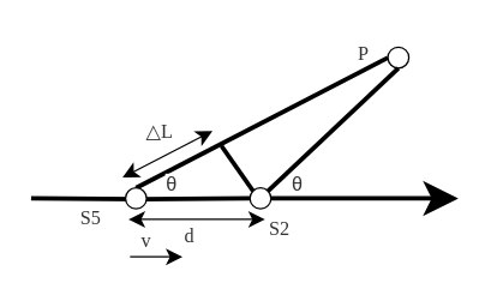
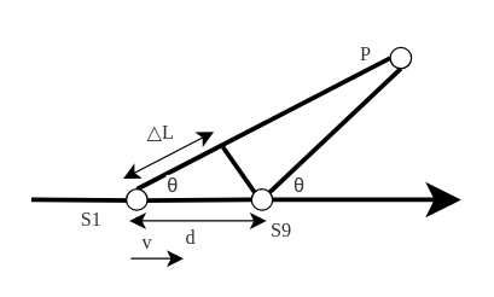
  <mxCell id="0" />
  <mxCell id="1" parent="0" />
  <mxCell id="2" value="" style="ellipse;whiteSpace=wrap;html=1;aspect=fixed;" vertex="1" parent="1"><mxGeometry x="258" y="31" width="14" height="14" as="geometry" /></mxCell>
  <mxCell id="3" style="edgeStyle=orthogonalEdgeStyle;rounded=0;orthogonalLoop=1;jettySize=auto;html=1;exitX=1;exitY=0.5;exitDx=0;exitDy=0;endSize=14;startArrow=none;strokeWidth=3;" edge="1" parent="1" source="4"><mxGeometry relative="1" as="geometry"><mxPoint x="305" y="132" as="targetPoint" /><mxPoint x="20" y="132" as="sourcePoint" /></mxGeometry></mxCell>
  <mxCell id="4" value="" style="ellipse;whiteSpace=wrap;html=1;aspect=fixed;" vertex="1" parent="1"><mxGeometry x="166" y="125" width="14" height="14" as="geometry" /></mxCell>
  <mxCell id="5" value="" style="edgeStyle=orthogonalEdgeStyle;rounded=0;orthogonalLoop=1;jettySize=auto;html=1;exitX=1;exitY=0.5;exitDx=0;exitDy=0;endSize=14;endArrow=none;strokeWidth=3;" edge="1" parent="1" target="4"><mxGeometry relative="1" as="geometry"><mxPoint x="305" y="132" as="targetPoint" /><mxPoint x="20" y="132" as="sourcePoint" /></mxGeometry></mxCell>
  <mxCell id="6" value="" style="endArrow=none;html=1;rounded=0;endSize=14;strokeWidth=3;entryX=0;entryY=0.5;entryDx=0;entryDy=0;" edge="1" parent="1" target="2"><mxGeometry width="50" height="50" relative="1" as="geometry"><mxPoint x="90" y="125" as="sourcePoint" /><mxPoint x="221" y="42" as="targetPoint" /></mxGeometry></mxCell>
  <mxCell id="7" value="" style="endArrow=none;html=1;rounded=0;endSize=14;entryX=0.5;entryY=1;entryDx=0;entryDy=0;strokeWidth=3;exitX=1;exitY=0;exitDx=0;exitDy=0;" edge="1" parent="1" source="4" target="2"><mxGeometry width="50" height="50" relative="1" as="geometry"><mxPoint x="199" y="124" as="sourcePoint" /><mxPoint x="231" y="52" as="targetPoint" /></mxGeometry></mxCell>
  <mxCell id="8" value="" style="ellipse;whiteSpace=wrap;html=1;aspect=fixed;" vertex="1" parent="1"><mxGeometry x="83" y="125" width="14" height="14" as="geometry" /></mxCell>
  <mxCell id="9" value="&lt;span style=&quot;color: rgb(51 , 51 , 51) ; background-color: rgb(255 , 255 , 255)&quot;&gt;&lt;font style=&quot;font-size: 13px&quot;&gt;θ&lt;/font&gt;&lt;/span&gt;" style="text;html=1;strokeColor=none;fillColor=none;align=center;verticalAlign=middle;whiteSpace=wrap;rounded=0;" vertex="1" parent="1"><mxGeometry x="84" y="107" width="60" height="30" as="geometry" /></mxCell>
  <mxCell id="10" value="" style="endArrow=none;html=1;rounded=0;fontSize=13;endSize=14;entryX=0;entryY=0;entryDx=0;entryDy=0;strokeWidth=3;" edge="1" parent="1" target="4"><mxGeometry width="50" height="50" relative="1" as="geometry"><mxPoint x="147" y="97" as="sourcePoint" /><mxPoint x="176" y="139" as="targetPoint" /></mxGeometry></mxCell>
  <mxCell id="11" value="" style="endArrow=classic;startArrow=classic;html=1;rounded=0;fontSize=13;endSize=8;strokeWidth=1;jumpSize=3;startSize=8;" edge="1" parent="1"><mxGeometry width="50" height="50" relative="1" as="geometry"><mxPoint x="85" y="146" as="sourcePoint" /><mxPoint x="176" y="146" as="targetPoint" /></mxGeometry></mxCell>
  <mxCell id="12" value="&lt;font color=&quot;#333333&quot; face=&quot;Times New Roman&quot;&gt;&lt;span style=&quot;font-size: 13px ; background-color: rgb(255 , 255 , 255)&quot;&gt;d&lt;/span&gt;&lt;/font&gt;" style="text;html=1;strokeColor=none;fillColor=none;align=center;verticalAlign=middle;whiteSpace=wrap;rounded=0;" vertex="1" parent="1"><mxGeometry x="96" y="142" width="60" height="30" as="geometry" /></mxCell>
  <mxCell id="13" value="" style="endArrow=classic;html=1;rounded=0;fontFamily=Times New Roman;fontSize=13;startSize=8;endSize=8;strokeWidth=1;jumpSize=3;" edge="1" parent="1"><mxGeometry width="50" height="50" relative="1" as="geometry"><mxPoint x="86" y="171" as="sourcePoint" /><mxPoint x="121" y="171" as="targetPoint" /></mxGeometry></mxCell>
  <mxCell id="14" value="&lt;font color=&quot;#333333&quot; face=&quot;Times New Roman&quot;&gt;&lt;span style=&quot;font-size: 13px ; background-color: rgb(255 , 255 , 255)&quot;&gt;v&lt;/span&gt;&lt;/font&gt;" style="text;html=1;strokeColor=none;fillColor=none;align=center;verticalAlign=middle;whiteSpace=wrap;rounded=0;" vertex="1" parent="1"><mxGeometry x="67" y="145" width="60" height="30" as="geometry" /></mxCell>
  <mxCell id="15" value="" style="endArrow=classic;startArrow=classic;html=1;rounded=0;fontFamily=Times New Roman;fontSize=13;startSize=8;endSize=8;strokeWidth=1;jumpSize=3;" edge="1" parent="1"><mxGeometry width="50" height="50" relative="1" as="geometry"><mxPoint x="81" y="118" as="sourcePoint" /><mxPoint x="141" y="87" as="targetPoint" /></mxGeometry></mxCell>
  <mxCell id="16" value="&lt;font color=&quot;#333333&quot; face=&quot;Times New Roman&quot;&gt;&lt;span style=&quot;font-size: 13px ; background-color: rgb(255 , 255 , 255)&quot;&gt;△L&lt;/span&gt;&lt;/font&gt;" style="text;html=1;strokeColor=none;fillColor=none;align=center;verticalAlign=middle;whiteSpace=wrap;rounded=0;" vertex="1" parent="1"><mxGeometry x="76" y="72" width="60" height="30" as="geometry" /></mxCell>
  <mxCell id="17" value="&lt;font color=&quot;#333333&quot; face=&quot;Times New Roman&quot;&gt;&lt;span style=&quot;font-size: 13px ; background-color: rgb(255 , 255 , 255)&quot;&gt;P&lt;/span&gt;&lt;/font&gt;" style="text;html=1;strokeColor=none;fillColor=none;align=center;verticalAlign=middle;whiteSpace=wrap;rounded=0;" vertex="1" parent="1"><mxGeometry x="212" y="20" width="60" height="30" as="geometry" /></mxCell>
- <mxCell id="18" value="&lt;font color=&quot;#333333&quot; face=&quot;Times New Roman&quot;&gt;&lt;span style=&quot;font-size: 13px ; background-color: rgb(255 , 255 , 255)&quot;&gt;S5&lt;/span&gt;&lt;/font&gt;" style="text;html=1;strokeColor=none;fillColor=none;align=center;verticalAlign=middle;whiteSpace=wrap;rounded=0;" vertex="1" parent="1"><mxGeometry x="30" y="130" width="60" height="30" as="geometry" /></mxCell>
- <mxCell id="19" value="&lt;font color=&quot;#333333&quot; face=&quot;Times New Roman&quot;&gt;&lt;span style=&quot;font-size: 13px ; background-color: rgb(255 , 255 , 255)&quot;&gt;S2&lt;/span&gt;&lt;/font&gt;" style="text;html=1;strokeColor=none;fillColor=none;align=center;verticalAlign=middle;whiteSpace=wrap;rounded=0;" vertex="1" parent="1"><mxGeometry x="156" y="137" width="60" height="30" as="geometry" /></mxCell>
+ <mxCell id="18" value="&lt;font color=&quot;#333333&quot; face=&quot;Times New Roman&quot;&gt;&lt;span style=&quot;font-size: 13px ; background-color: rgb(255 , 255 , 255)&quot;&gt;S1&lt;/span&gt;&lt;/font&gt;" style="text;html=1;strokeColor=none;fillColor=none;align=center;verticalAlign=middle;whiteSpace=wrap;rounded=0;" vertex="1" parent="1"><mxGeometry x="30" y="130" width="60" height="30" as="geometry" /></mxCell>
+ <mxCell id="19" value="&lt;font color=&quot;#333333&quot; face=&quot;Times New Roman&quot;&gt;&lt;span style=&quot;font-size: 13px ; background-color: rgb(255 , 255 , 255)&quot;&gt;S9&lt;/span&gt;&lt;/font&gt;" style="text;html=1;strokeColor=none;fillColor=none;align=center;verticalAlign=middle;whiteSpace=wrap;rounded=0;" vertex="1" parent="1"><mxGeometry x="156" y="137" width="60" height="30" as="geometry" /></mxCell>
  <mxCell id="20" value="&lt;span style=&quot;color: rgb(51 , 51 , 51) ; background-color: rgb(255 , 255 , 255)&quot;&gt;&lt;font style=&quot;font-size: 13px&quot;&gt;θ&lt;/font&gt;&lt;/span&gt;" style="text;html=1;strokeColor=none;fillColor=none;align=center;verticalAlign=middle;whiteSpace=wrap;rounded=0;" vertex="1" parent="1"><mxGeometry x="168" y="107" width="60" height="30" as="geometry" /></mxCell>
